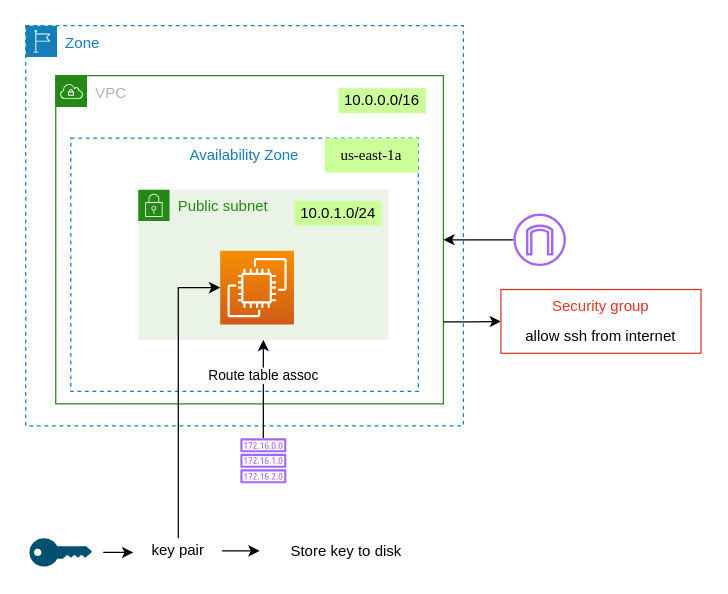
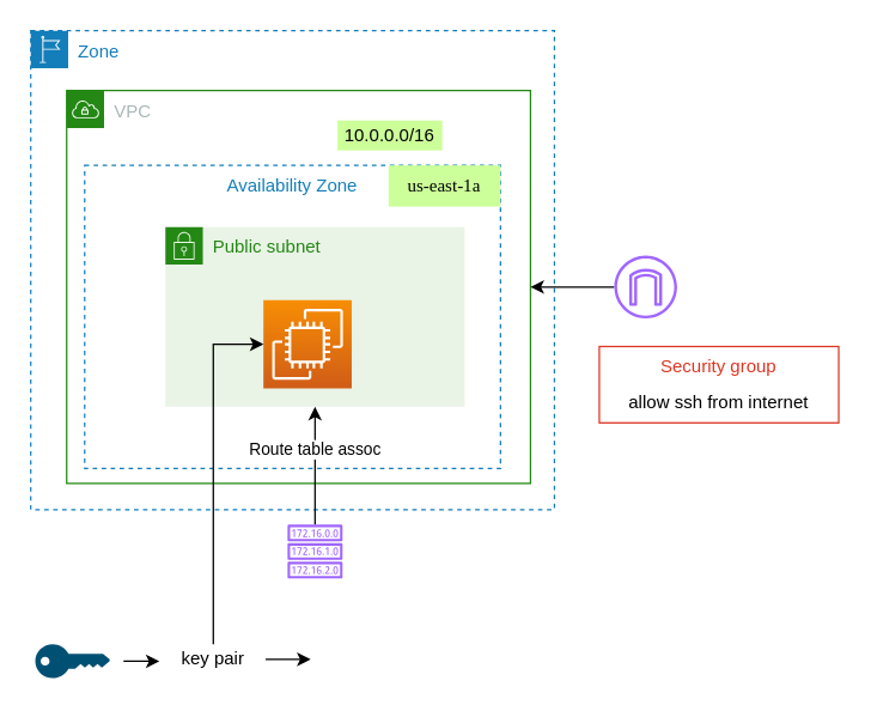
  <mxCell id="0" />
  <mxCell id="1" parent="0" />
  <mxCell id="2" value="" style="group" vertex="1" connectable="0" parent="1"><mxGeometry x="20" y="20" width="350" height="320" as="geometry" /></mxCell>
  <mxCell id="3" value="Zone" style="points=[[0,0],[0.25,0],[0.5,0],[0.75,0],[1,0],[1,0.25],[1,0.5],[1,0.75],[1,1],[0.75,1],[0.5,1],[0.25,1],[0,1],[0,0.75],[0,0.5],[0,0.25]];outlineConnect=0;gradientColor=none;html=1;whiteSpace=wrap;fontSize=12;fontStyle=0;shape=mxgraph.aws4.group;grIcon=mxgraph.aws4.group_region;strokeColor=#147EBA;fillColor=none;verticalAlign=top;align=left;spacingLeft=30;fontColor=#147EBA;dashed=1;" parent="2" vertex="1"><mxGeometry width="350" height="320" as="geometry" /></mxCell>
  <mxCell id="4" value="" style="group" parent="2" vertex="1" connectable="0"><mxGeometry x="20" y="50" width="314" height="262.5" as="geometry" /></mxCell>
  <mxCell id="5" value="Availability Zone" style="fillColor=none;strokeColor=#147EBA;dashed=1;verticalAlign=top;fontStyle=0;fontColor=#147EBA;" parent="4" vertex="1"><mxGeometry x="16.034" y="40" width="277.931" height="202.5" as="geometry" /></mxCell>
  <mxCell id="6" value="&lt;font face=&quot;Lucida Console&quot;&gt;us-east-1a&lt;/font&gt;" style="text;whiteSpace=wrap;html=1;fillColor=#CCFF99;align=center;" parent="4" vertex="1"><mxGeometry x="219.138" y="40" width="74.828" height="27.5" as="geometry" /></mxCell>
  <mxCell id="7" value="VPC" style="points=[[0,0],[0.25,0],[0.5,0],[0.75,0],[1,0],[1,0.25],[1,0.5],[1,0.75],[1,1],[0.75,1],[0.5,1],[0.25,1],[0,1],[0,0.75],[0,0.5],[0,0.25]];outlineConnect=0;gradientColor=none;html=1;whiteSpace=wrap;fontSize=12;fontStyle=0;shape=mxgraph.aws4.group;grIcon=mxgraph.aws4.group_vpc;strokeColor=#248814;fillColor=none;verticalAlign=top;align=left;spacingLeft=30;fontColor=#AAB7B8;dashed=0;" parent="4" vertex="1"><mxGeometry x="4" y="-10" width="310" height="262.5" as="geometry" /></mxCell>
  <mxCell id="8" value="Public subnet" style="points=[[0,0],[0.25,0],[0.5,0],[0.75,0],[1,0],[1,0.25],[1,0.5],[1,0.75],[1,1],[0.75,1],[0.5,1],[0.25,1],[0,1],[0,0.75],[0,0.5],[0,0.25]];outlineConnect=0;gradientColor=none;html=1;whiteSpace=wrap;fontSize=12;fontStyle=0;shape=mxgraph.aws4.group;grIcon=mxgraph.aws4.group_security_group;grStroke=0;strokeColor=#248814;fillColor=#E9F3E6;verticalAlign=top;align=left;spacingLeft=30;fontColor=#248814;dashed=0;" parent="4" vertex="1"><mxGeometry x="70" y="81.25" width="200" height="120" as="geometry" /></mxCell>
- <mxCell id="9" value="10.0.1.0/24" style="text;html=1;strokeColor=none;fillColor=#CCFF99;align=center;verticalAlign=middle;whiteSpace=wrap;rounded=0;" parent="4" vertex="1"><mxGeometry x="194.5" y="90" width="70" height="20" as="geometry" /></mxCell>
  <mxCell id="10" value="" style="sketch=0;points=[[0,0,0],[0.25,0,0],[0.5,0,0],[0.75,0,0],[1,0,0],[0,1,0],[0.25,1,0],[0.5,1,0],[0.75,1,0],[1,1,0],[0,0.25,0],[0,0.5,0],[0,0.75,0],[1,0.25,0],[1,0.5,0],[1,0.75,0]];outlineConnect=0;fontColor=#232F3E;gradientColor=#F78E04;gradientDirection=north;fillColor=#D05C17;strokeColor=#ffffff;dashed=0;verticalLabelPosition=bottom;verticalAlign=top;align=center;html=1;fontSize=12;fontStyle=0;aspect=fixed;shape=mxgraph.aws4.resourceIcon;resIcon=mxgraph.aws4.ec2;" parent="4" vertex="1"><mxGeometry x="135.5" y="130" width="59" height="59" as="geometry" /></mxCell>
- <mxCell id="11" style="edgeStyle=orthogonalEdgeStyle;rounded=0;orthogonalLoop=1;jettySize=auto;html=1;exitX=1;exitY=0.75;exitDx=0;exitDy=0;entryX=0;entryY=0.5;entryDx=0;entryDy=0;" parent="1" source="7" target="14" edge="1"><mxGeometry relative="1" as="geometry" /></mxCell>
  <mxCell id="12" style="edgeStyle=orthogonalEdgeStyle;rounded=0;orthogonalLoop=1;jettySize=auto;html=1;entryX=1;entryY=0.5;entryDx=0;entryDy=0;" parent="1" source="13" target="7" edge="1"><mxGeometry relative="1" as="geometry" /></mxCell>
  <mxCell id="13" value="" style="sketch=0;outlineConnect=0;fontColor=#232F3E;gradientColor=none;fillColor=#A166FF;strokeColor=none;dashed=0;verticalLabelPosition=bottom;verticalAlign=top;align=center;html=1;fontSize=12;fontStyle=0;aspect=fixed;pointerEvents=1;shape=mxgraph.aws4.internet_gateway;" parent="1" vertex="1"><mxGeometry x="410" y="170.25" width="42" height="42" as="geometry" /></mxCell>
  <mxCell id="14" value="Security group" style="fillColor=none;strokeColor=#DD3522;verticalAlign=top;fontStyle=0;fontColor=#DD3522;" parent="1" vertex="1"><mxGeometry x="400" y="231" width="160" height="51" as="geometry" /></mxCell>
- <mxCell id="15" value="10.0.0.0/16" style="text;html=1;strokeColor=none;fillColor=#CCFF99;align=center;verticalAlign=middle;whiteSpace=wrap;rounded=0;" parent="1" vertex="1"><mxGeometry x="270" y="70" width="70" height="20" as="geometry" /></mxCell>
+ <mxCell id="15" value="10.0.0.0/16" style="text;html=1;strokeColor=none;fillColor=#CCFF99;align=center;verticalAlign=middle;whiteSpace=wrap;rounded=0;" parent="1" vertex="1"><mxGeometry x="225" y="80" width="70" height="20" as="geometry" /></mxCell>
  <mxCell id="16" value="allow ssh from internet" style="text;html=1;strokeColor=none;fillColor=none;align=center;verticalAlign=middle;whiteSpace=wrap;rounded=0;" parent="1" vertex="1"><mxGeometry x="410" y="259" width="140" height="20" as="geometry" /></mxCell>
  <mxCell id="17" value="Route table assoc" style="edgeStyle=orthogonalEdgeStyle;rounded=0;orthogonalLoop=1;jettySize=auto;html=1;" parent="1" source="18" target="8" edge="1"><mxGeometry x="0.269" relative="1" as="geometry"><mxPoint as="offset" /></mxGeometry></mxCell>
  <mxCell id="18" value="" style="sketch=0;outlineConnect=0;fontColor=#232F3E;gradientColor=none;fillColor=#A166FF;strokeColor=none;dashed=0;verticalLabelPosition=bottom;verticalAlign=top;align=center;html=1;fontSize=12;fontStyle=0;aspect=fixed;pointerEvents=1;shape=mxgraph.aws4.route_table;" parent="1" vertex="1"><mxGeometry x="191.53" y="350" width="36.95" height="36" as="geometry" /></mxCell>
  <mxCell id="19" style="edgeStyle=orthogonalEdgeStyle;rounded=0;orthogonalLoop=1;jettySize=auto;html=1;" edge="1" parent="1"><mxGeometry relative="1" as="geometry"><mxPoint x="106" y="441.25" as="targetPoint" /><mxPoint x="82" y="441.3" as="sourcePoint" /></mxGeometry></mxCell>
  <mxCell id="20" value="" style="points=[[0,0.5,0],[0.24,0,0],[0.5,0.28,0],[0.995,0.475,0],[0.5,0.72,0],[0.24,1,0]];verticalLabelPosition=bottom;sketch=0;html=1;verticalAlign=top;aspect=fixed;align=center;pointerEvents=1;shape=mxgraph.cisco19.key;fillColor=#005073;strokeColor=none;" vertex="1" parent="1"><mxGeometry x="23" y="430" width="50" height="22.5" as="geometry" /></mxCell>
  <mxCell id="21" style="edgeStyle=orthogonalEdgeStyle;rounded=0;orthogonalLoop=1;jettySize=auto;html=1;" edge="1" parent="1" source="23"><mxGeometry relative="1" as="geometry"><mxPoint x="207" y="440" as="targetPoint" /></mxGeometry></mxCell>
  <mxCell id="22" style="edgeStyle=orthogonalEdgeStyle;rounded=0;orthogonalLoop=1;jettySize=auto;html=1;entryX=0;entryY=0.5;entryDx=0;entryDy=0;entryPerimeter=0;" edge="1" parent="1" source="23" target="10"><mxGeometry relative="1" as="geometry" /></mxCell>
  <mxCell id="23" value="key pair" style="text;html=1;strokeColor=none;fillColor=none;align=center;verticalAlign=middle;whiteSpace=wrap;rounded=0;" vertex="1" parent="1"><mxGeometry x="107" y="430" width="70" height="20" as="geometry" /></mxCell>
- <mxCell id="24" value="Store key to disk" style="text;html=1;strokeColor=none;fillColor=none;align=center;verticalAlign=middle;whiteSpace=wrap;rounded=0;" vertex="1" parent="1"><mxGeometry x="226" y="431" width="101" height="20" as="geometry" /></mxCell>
